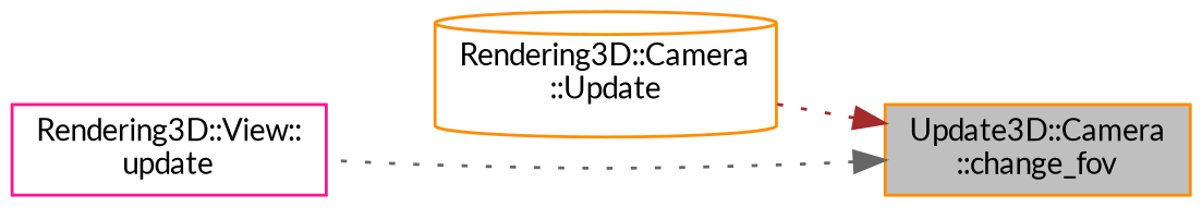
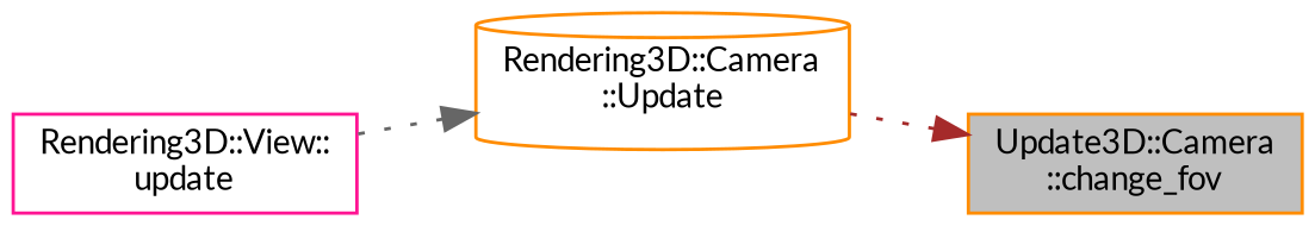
  digraph {
    fontname=Lato
    rankdir=RL
    node [color=darkorange fillcolor=white fontname=Lato fontsize=10 shape=box style=filled]
    edge [dir=back fontname=Lato fontsize=10 labelfontname=Helvetica labelfontsize=10 style=dotted]
    n1 [fillcolor=grey75 fontcolor=black height=0.2 label="Update3D::Camera\l::change_fov" width=0.4]
    n2 [height=0.2 label="Rendering3D::Camera\l::Update" shape=cylinder width=0.4]
    n3 [color=deeppink height=0.2 label="Rendering3D::View::\lupdate" width=0.4]
    n1 -> n2 [color=brown]
-   n1 -> n3 [color=gray40]
+   n2 -> n3 [color=gray40]
  }
